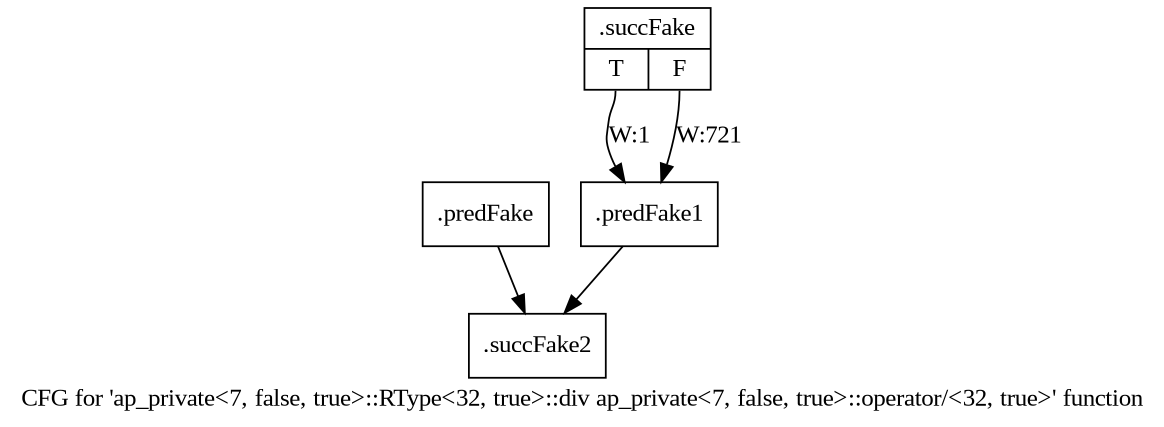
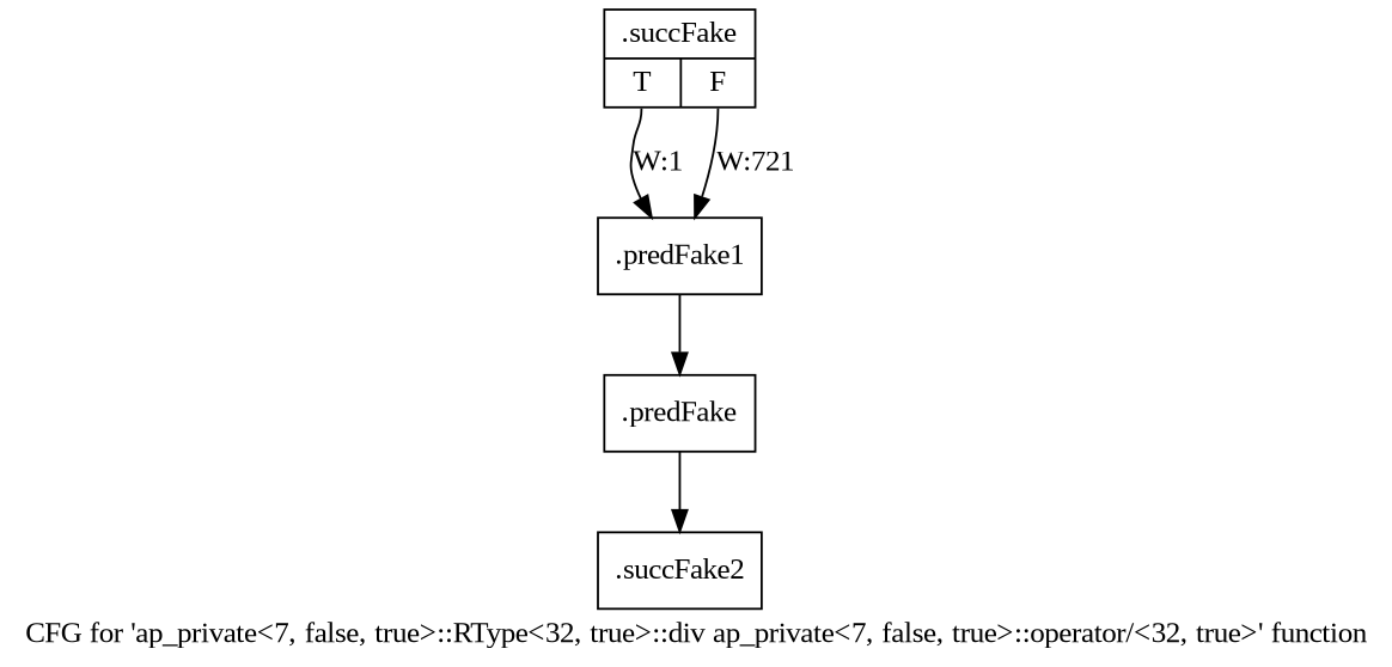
  digraph {
    fontname="Liberation Serif"
    label="CFG for 'ap_private\<7, false, true\>::RType\<32, true\>::div ap_private\<7, false, true\>::operator/\<32, true\>' function"
    node [fontname="Liberation Serif" shape=record filename="/mnt/xilinx/Vitis_HLS/2021.2/include/etc/ap_private.h"]
    edge [execusionnum=720 filename="/mnt/xilinx/Vitis_HLS/2021.2/include/etc/ap_private.h" fontname="Liberation Serif"]
    n1 [label="{.predFake}" filename=""]
    n2 [label="{.succFake2}" linenumber=2538]
    n3 [label="{.succFake|{<s0>T|<s1>F}}" linenumber=2537]
    n4 [label="{.predFake1}" linenumber=2536]
    n1 -> n2
    n3 -> n4 [execusionnum=0 label="W:1" tailport=s0]
    n3 -> n4 [label="W:721" tailport=s1]
-   n4 -> n2
+   n4 -> n1
  }
